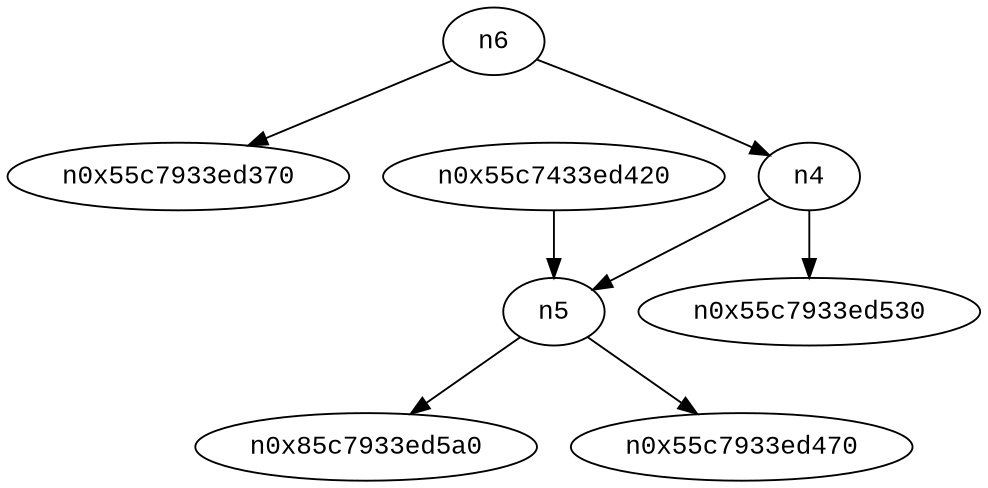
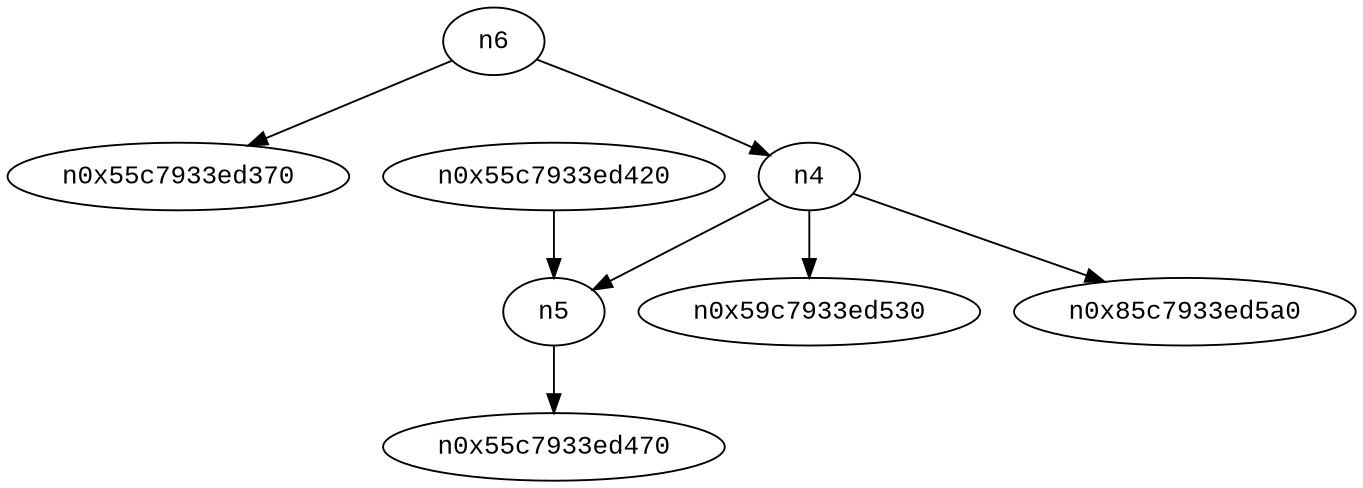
  digraph {
    fontname="Liberation Mono"
    node [fontname="Liberation Mono"]
    edge [fontname="Liberation Mono"]
    n3 [label=n6]
    n0x55c7933ed370
    n4
    n5
-   n0x55c7933ed530
+   n0x55c7933ed530 [label=n0x59c7933ed530]
    n0x55c7933ed5a0 [label=n0x85c7933ed5a0]
    n0x55c7933ed470
-   n0x55c7933ed420 [label=n0x55c7433ed420]
+   n0x55c7933ed420
    n3 -> n0x55c7933ed370
    n3 -> n4
    n4 -> n5
    n4 -> n0x55c7933ed530
-   n5 -> n0x55c7933ed5a0
+   n4 -> n0x55c7933ed5a0
    n5 -> n0x55c7933ed470
    n0x55c7933ed420 -> n5
  }
